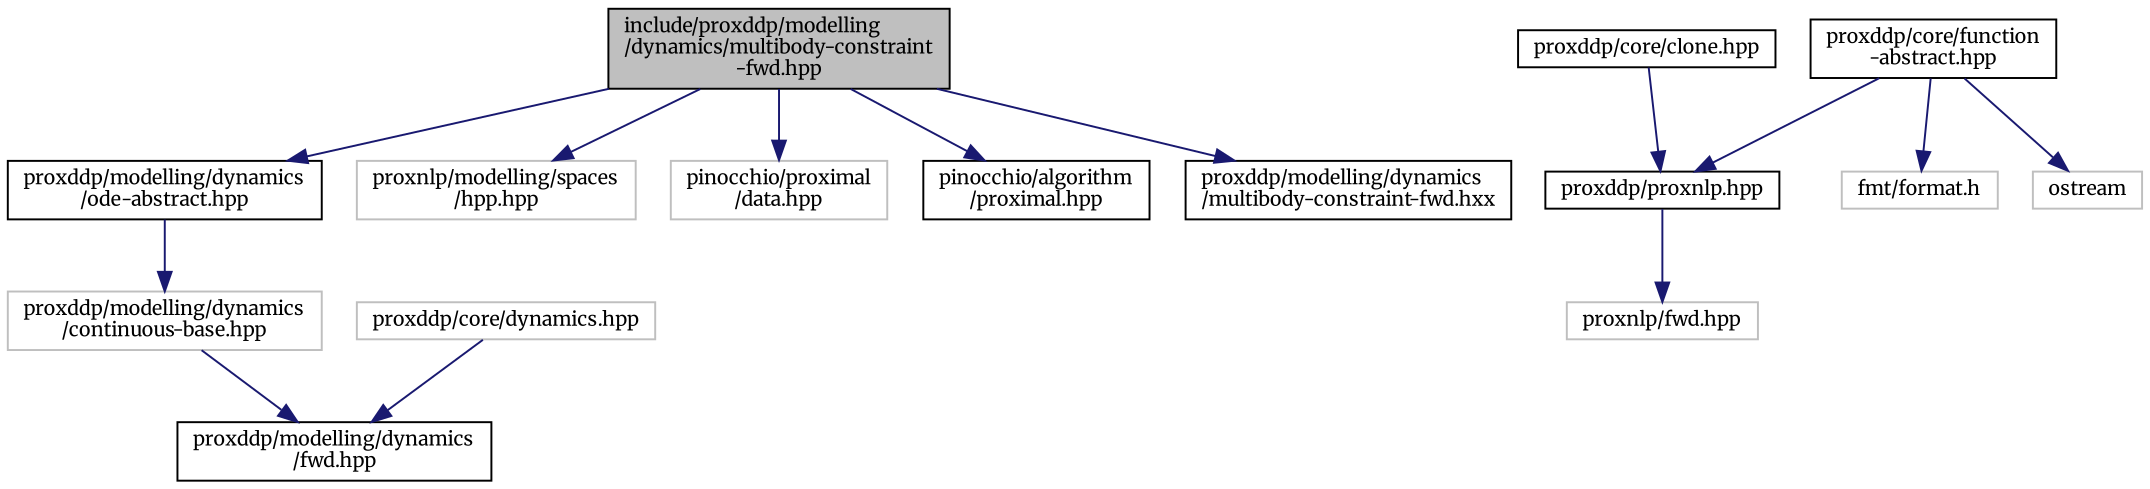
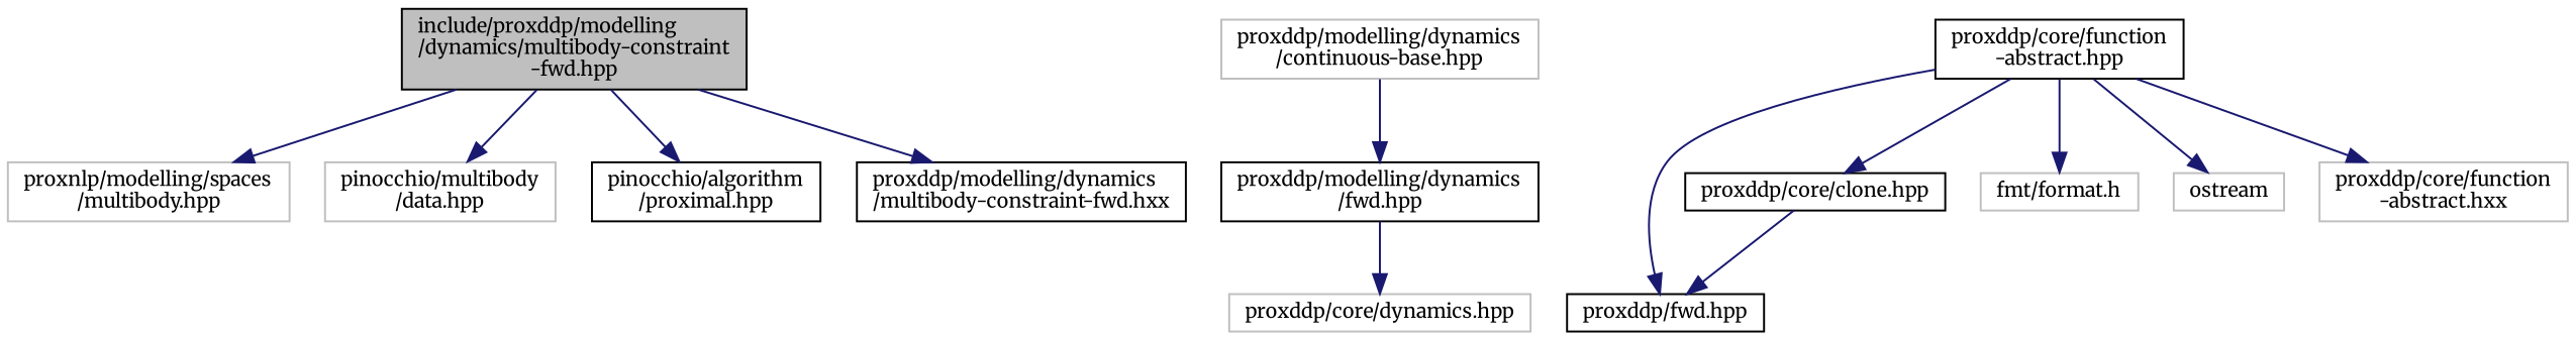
  digraph {
    fontname=Merriweather
    node [color=black fontname=Merriweather fontsize=10 shape=record]
    edge [color=midnightblue fontname=Merriweather fontsize=10 labelfontname=Helvetica labelfontsize=10 style=solid]
    n1 [fillcolor=grey75 fontcolor=black height=0.2 label="include/proxddp/modelling\l/dynamics/multibody-constraint\l-fwd.hpp" style=filled width=0.4]
-   n2 [height=0.2 label="proxddp/modelling/dynamics\l/ode-abstract.hpp" width=0.4]
-   n3 [color=grey75 height=0.2 label="proxnlp/modelling/spaces\l/hpp.hpp" width=0.4]
-   n4 [color=grey75 height=0.2 label="pinocchio/proximal\l/data.hpp" width=0.4]
+   n3 [color=grey75 height=0.2 label="proxnlp/modelling/spaces\l/multibody.hpp" width=0.4]
+   n4 [color=grey75 height=0.2 label="pinocchio/multibody\l/data.hpp" width=0.4]
    n5 [height=0.2 label="pinocchio/algorithm\l/proximal.hpp" width=0.4]
    n6 [height=0.2 label="proxddp/modelling/dynamics\l/multibody-constraint-fwd.hxx" width=0.4]
    n7 [color=grey75 height=0.2 label="proxddp/modelling/dynamics\l/continuous-base.hpp" width=0.4]
    n8 [height=0.2 label="proxddp/modelling/dynamics\l/fwd.hpp" width=0.4]
    n9 [color=grey75 height=0.2 label="proxddp/core/dynamics.hpp" width=0.4]
    n10 [height=0.2 label="proxddp/core/function\l-abstract.hpp" width=0.4]
-   n11 [height=0.2 label="proxddp/proxnlp.hpp" width=0.4]
+   n11 [height=0.2 label="proxddp/fwd.hpp" width=0.4]
    n12 [height=0.2 label="proxddp/core/clone.hpp" width=0.4]
    n13 [color=grey75 height=0.2 label="fmt/format.h" width=0.4]
    n14 [color=grey75 height=0.2 label=ostream width=0.4]
-   n16 [color=grey75 height=0.2 label="proxnlp/fwd.hpp" width=0.4]
-   n1 -> n2
+   n15 [color=grey75 height=0.2 label="proxddp/core/function\l-abstract.hxx" width=0.4]
    n1 -> n3
    n1 -> n4
    n1 -> n5
    n1 -> n6
-   n2 -> n7
    n7 -> n8
-   n9 -> n8
+   n8 -> n9
    n10 -> n11
+   n10 -> n12
    n10 -> n13
    n10 -> n14
-   n11 -> n16
+   n10 -> n15
    n12 -> n11
  }
